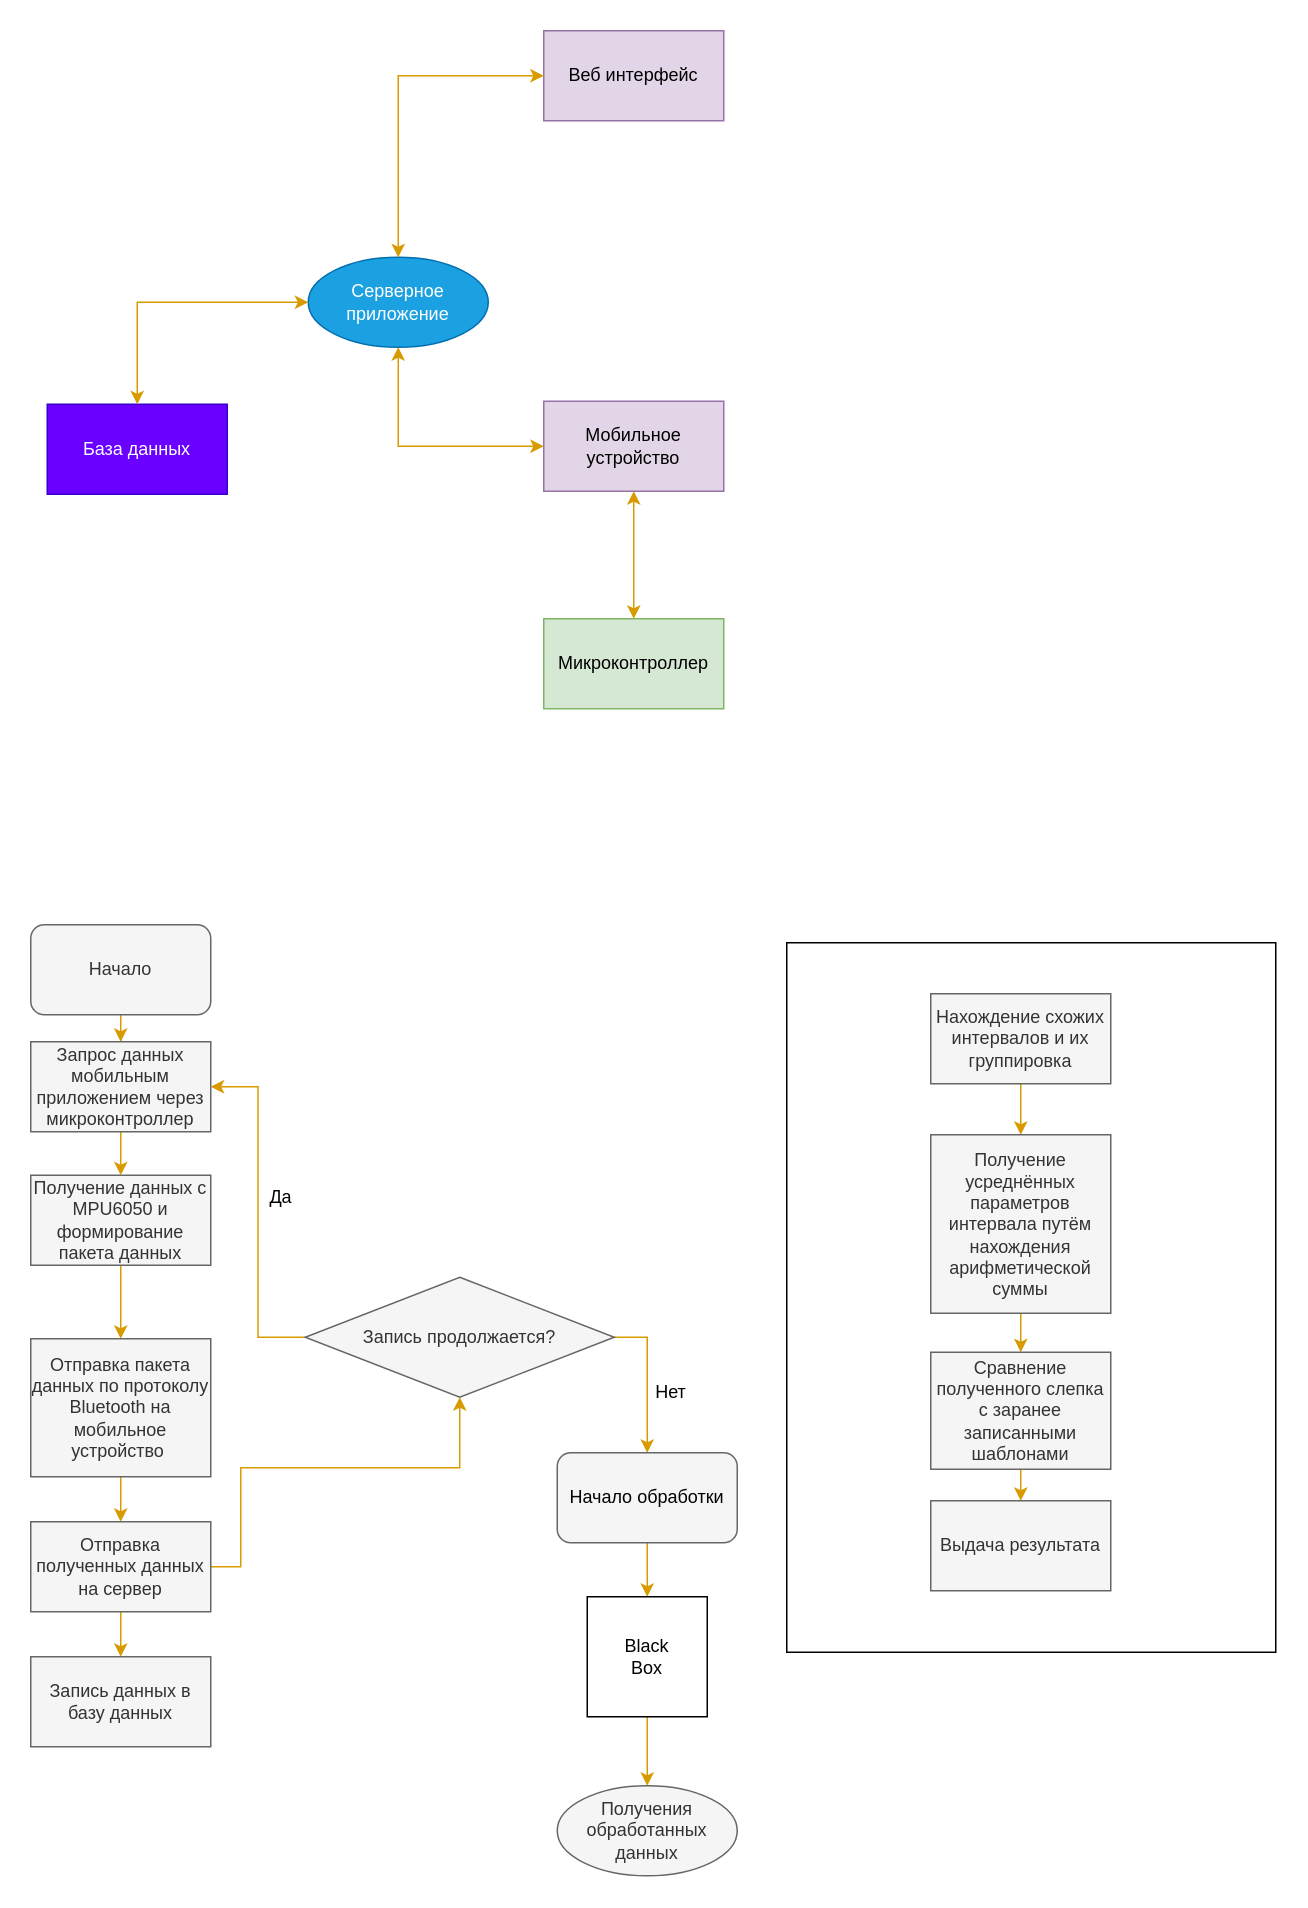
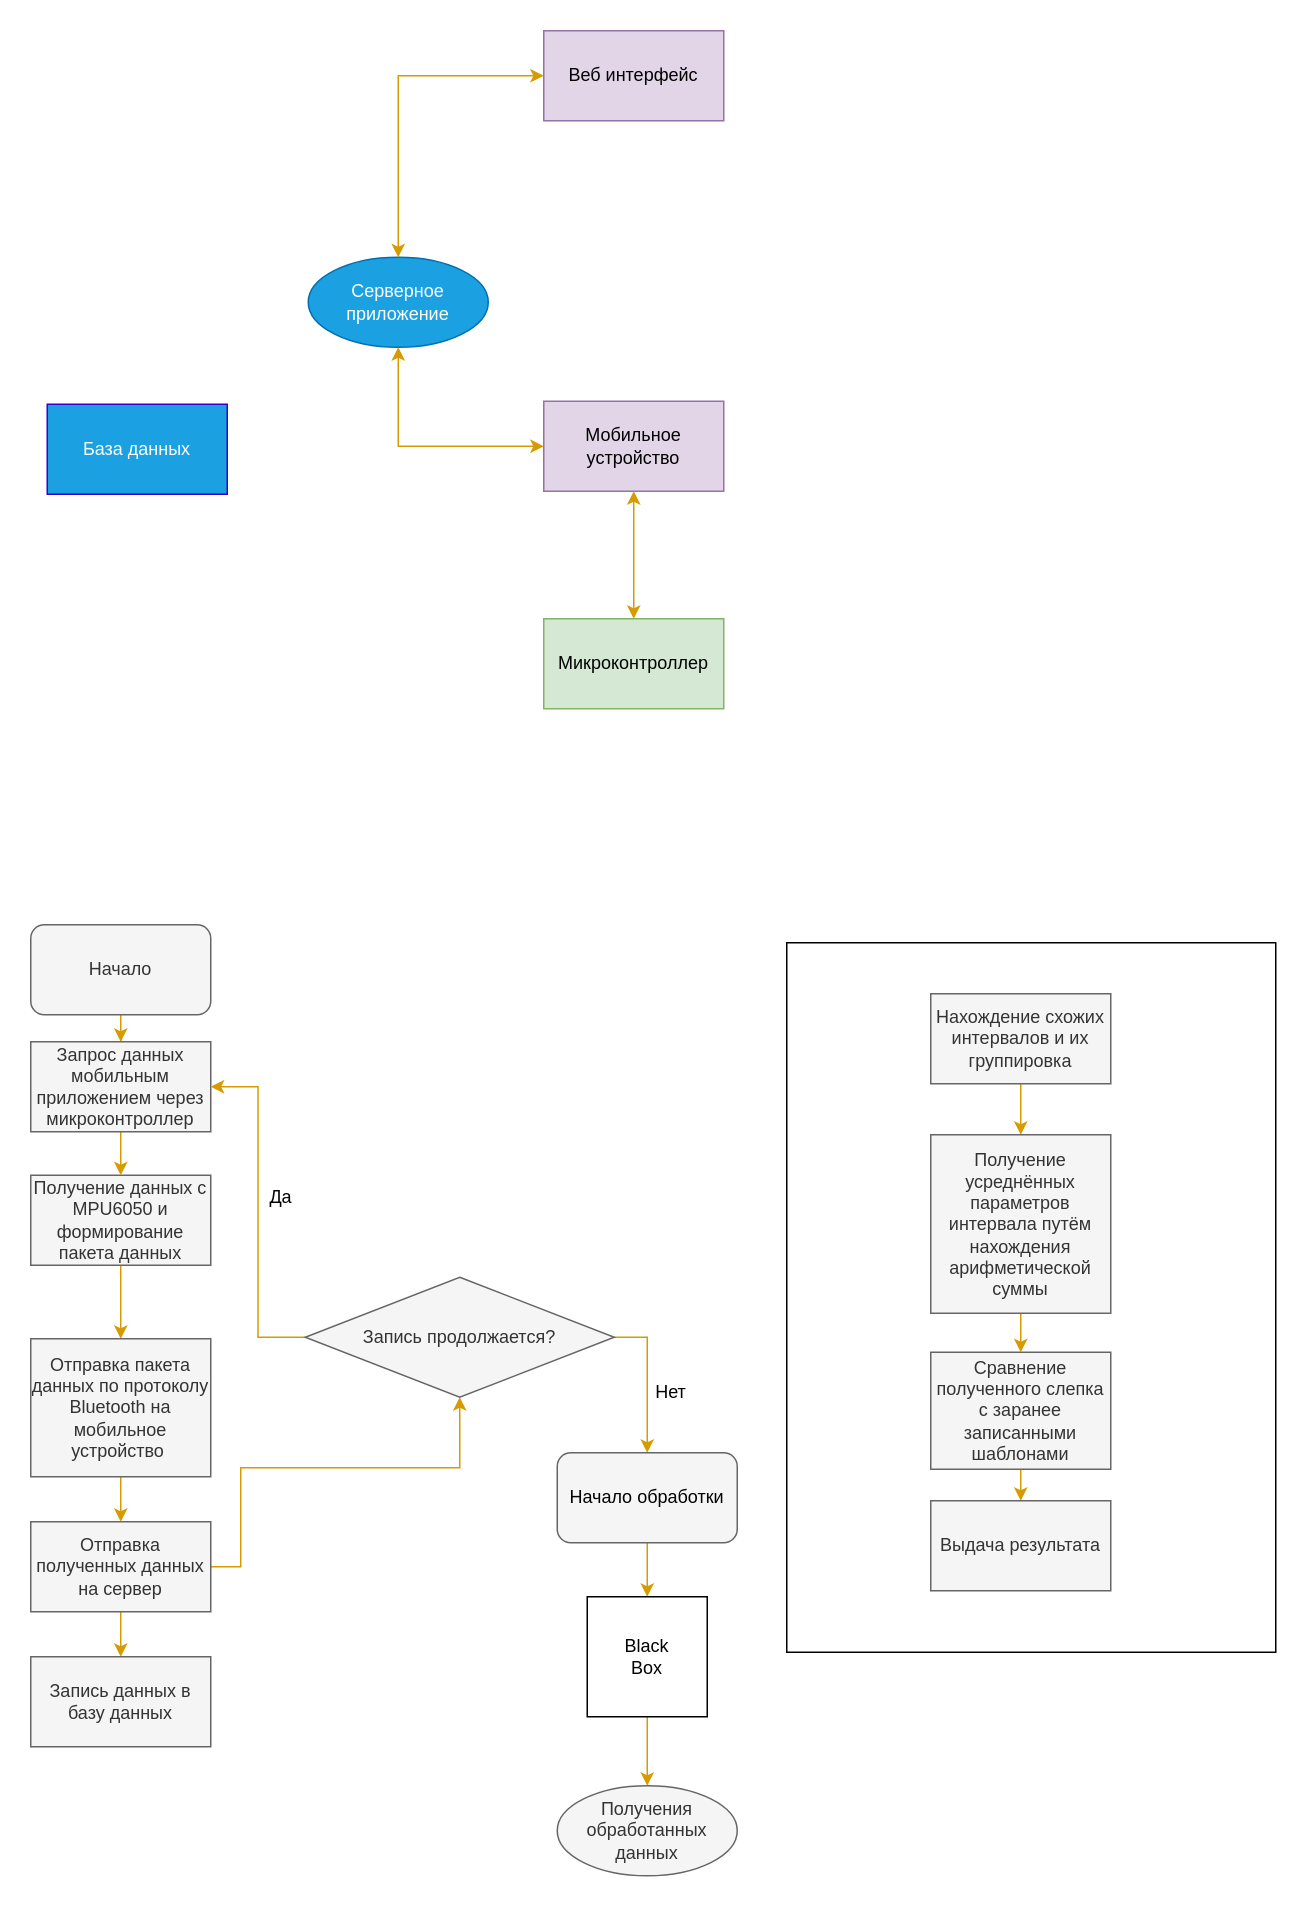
  <mxCell id="0" />
  <mxCell id="1" parent="0" />
- <mxCell id="2" value="База данных" style="rounded=0;whiteSpace=wrap;html=1;fillColor=#6a00ff;fontColor=#ffffff;strokeColor=#3700CC;" parent="1" vertex="1"><mxGeometry x="31" y="269" width="120" height="60" as="geometry" /></mxCell>
+ <mxCell id="2" value="База данных" style="rounded=0;whiteSpace=wrap;html=1;fillColor=#1ba1e2;fontColor=#ffffff;strokeColor=#3700CC;" parent="1" vertex="1"><mxGeometry x="31" y="269" width="120" height="60" as="geometry" /></mxCell>
  <mxCell id="3" value="Серверное приложение" style="ellipse;whiteSpace=wrap;html=1;fillColor=#1ba1e2;fontColor=#ffffff;strokeColor=#006EAF;" parent="1" vertex="1"><mxGeometry x="205" y="171" width="120" height="60" as="geometry" /></mxCell>
- <mxCell id="4" value="" style="endArrow=classic;startArrow=classic;html=1;rounded=0;entryX=0;entryY=0.5;entryDx=0;entryDy=0;exitX=0.5;exitY=0;exitDx=0;exitDy=0;fillColor=#ffe6cc;strokeColor=#d79b00;" parent="1" source="2" target="3" edge="1"><mxGeometry width="50" height="50" relative="1" as="geometry"><mxPoint x="37" y="221" as="sourcePoint" /><mxPoint x="87" y="171" as="targetPoint" /><Array as="points"><mxPoint x="91" y="201" /></Array></mxGeometry></mxCell>
  <mxCell id="5" value="&lt;font color=&quot;#000000&quot;&gt;Веб интерфейс&lt;/font&gt;" style="rounded=0;whiteSpace=wrap;html=1;fillColor=#e1d5e7;strokeColor=#9673a6;" parent="1" vertex="1"><mxGeometry x="362" y="20" width="120" height="60" as="geometry" /></mxCell>
  <mxCell id="6" value="&lt;font color=&quot;#000000&quot;&gt;Мобильное устройство&lt;/font&gt;" style="rounded=0;whiteSpace=wrap;html=1;fillColor=#e1d5e7;strokeColor=#9673a6;" parent="1" vertex="1"><mxGeometry x="362" y="267" width="120" height="60" as="geometry" /></mxCell>
  <mxCell id="7" value="" style="endArrow=classic;startArrow=classic;html=1;rounded=0;entryX=0;entryY=0.5;entryDx=0;entryDy=0;exitX=0.5;exitY=0;exitDx=0;exitDy=0;fillColor=#ffe6cc;strokeColor=#d79b00;" parent="1" source="3" target="5" edge="1"><mxGeometry width="50" height="50" relative="1" as="geometry"><mxPoint x="180" y="71" as="sourcePoint" /><mxPoint x="294" y="3" as="targetPoint" /><Array as="points"><mxPoint x="265" y="50" /></Array></mxGeometry></mxCell>
  <mxCell id="8" value="" style="endArrow=classic;startArrow=classic;html=1;rounded=0;entryX=0;entryY=0.5;entryDx=0;entryDy=0;exitX=0.5;exitY=1;exitDx=0;exitDy=0;fillColor=#ffe6cc;strokeColor=#d79b00;" parent="1" source="3" target="6" edge="1"><mxGeometry width="50" height="50" relative="1" as="geometry"><mxPoint x="227" y="397" as="sourcePoint" /><mxPoint x="341" y="329" as="targetPoint" /><Array as="points"><mxPoint x="265" y="297" /></Array></mxGeometry></mxCell>
  <mxCell id="9" value="&lt;font color=&quot;#000000&quot;&gt;Микроконтроллер&lt;/font&gt;" style="rounded=0;whiteSpace=wrap;html=1;fillColor=#d5e8d4;strokeColor=#82b366;" parent="1" vertex="1"><mxGeometry x="362" y="412" width="120" height="60" as="geometry" /></mxCell>
  <mxCell id="10" value="" style="endArrow=classic;startArrow=classic;html=1;rounded=0;entryX=0.5;entryY=0;entryDx=0;entryDy=0;exitX=0.5;exitY=1;exitDx=0;exitDy=0;fillColor=#ffe6cc;strokeColor=#d79b00;" parent="1" source="6" target="9" edge="1"><mxGeometry width="50" height="50" relative="1" as="geometry"><mxPoint x="241" y="329" as="sourcePoint" /><mxPoint x="338" y="395" as="targetPoint" /><Array as="points" /></mxGeometry></mxCell>
  <mxCell id="11" style="edgeStyle=orthogonalEdgeStyle;rounded=0;orthogonalLoop=1;jettySize=auto;html=1;entryX=0.5;entryY=0;entryDx=0;entryDy=0;fillColor=#ffe6cc;strokeColor=#d79b00;" edge="1" parent="1" source="12" target="22"><mxGeometry relative="1" as="geometry" /></mxCell>
  <mxCell id="12" value="Начало" style="rounded=1;whiteSpace=wrap;html=1;fillColor=#f5f5f5;fontColor=#333333;strokeColor=#666666;" vertex="1" parent="1"><mxGeometry x="20" y="616" width="120" height="60" as="geometry" /></mxCell>
  <mxCell id="13" style="edgeStyle=orthogonalEdgeStyle;rounded=0;orthogonalLoop=1;jettySize=auto;html=1;fillColor=#ffe6cc;strokeColor=#d79b00;" edge="1" parent="1" source="14" target="16"><mxGeometry relative="1" as="geometry" /></mxCell>
  <mxCell id="14" value="Получение данных с MPU6050 и формирование пакета данных" style="rounded=0;whiteSpace=wrap;html=1;fillColor=#f5f5f5;fontColor=#333333;strokeColor=#666666;" vertex="1" parent="1"><mxGeometry x="20" y="783" width="120" height="60" as="geometry" /></mxCell>
  <mxCell id="15" style="edgeStyle=orthogonalEdgeStyle;rounded=0;orthogonalLoop=1;jettySize=auto;html=1;entryX=0.5;entryY=0;entryDx=0;entryDy=0;fillColor=#ffe6cc;strokeColor=#d79b00;" edge="1" parent="1" source="16" target="19"><mxGeometry relative="1" as="geometry" /></mxCell>
  <mxCell id="16" value="Отправка пакета данных по протоколу Bluetooth на мобильное устройство&amp;nbsp;" style="rounded=0;whiteSpace=wrap;html=1;fillColor=#f5f5f5;fontColor=#333333;strokeColor=#666666;" vertex="1" parent="1"><mxGeometry x="20" y="892" width="120" height="92" as="geometry" /></mxCell>
  <mxCell id="17" style="edgeStyle=orthogonalEdgeStyle;rounded=0;orthogonalLoop=1;jettySize=auto;html=1;entryX=0.5;entryY=0;entryDx=0;entryDy=0;fillColor=#ffe6cc;strokeColor=#d79b00;" edge="1" parent="1" source="19" target="20"><mxGeometry relative="1" as="geometry" /></mxCell>
  <mxCell id="18" style="edgeStyle=orthogonalEdgeStyle;rounded=0;orthogonalLoop=1;jettySize=auto;html=1;entryX=0.5;entryY=1;entryDx=0;entryDy=0;fillColor=#ffe6cc;strokeColor=#d79b00;" edge="1" parent="1" source="19" target="25"><mxGeometry relative="1" as="geometry"><Array as="points"><mxPoint x="160" y="1044" /><mxPoint x="160" y="978" /><mxPoint x="306" y="978" /></Array></mxGeometry></mxCell>
  <mxCell id="19" value="Отправка полученных данных на сервер" style="rounded=0;whiteSpace=wrap;html=1;fillColor=#f5f5f5;fontColor=#333333;strokeColor=#666666;" vertex="1" parent="1"><mxGeometry x="20" y="1014" width="120" height="60" as="geometry" /></mxCell>
  <mxCell id="20" value="Запись данных в базу данных" style="rounded=0;whiteSpace=wrap;html=1;fillColor=#f5f5f5;fontColor=#333333;strokeColor=#666666;" vertex="1" parent="1"><mxGeometry x="20" y="1104" width="120" height="60" as="geometry" /></mxCell>
  <mxCell id="21" style="edgeStyle=orthogonalEdgeStyle;rounded=0;orthogonalLoop=1;jettySize=auto;html=1;entryX=0.5;entryY=0;entryDx=0;entryDy=0;fillColor=#ffe6cc;strokeColor=#d79b00;" edge="1" parent="1" source="22" target="14"><mxGeometry relative="1" as="geometry" /></mxCell>
  <mxCell id="22" value="Запрос данных мобильным приложением через микроконтроллер" style="rounded=0;whiteSpace=wrap;html=1;fillColor=#f5f5f5;fontColor=#333333;strokeColor=#666666;" vertex="1" parent="1"><mxGeometry x="20" y="694" width="120" height="60" as="geometry" /></mxCell>
  <mxCell id="23" style="edgeStyle=orthogonalEdgeStyle;rounded=0;orthogonalLoop=1;jettySize=auto;html=1;entryX=1;entryY=0.5;entryDx=0;entryDy=0;fillColor=#ffe6cc;strokeColor=#d79b00;" edge="1" parent="1" source="25" target="22"><mxGeometry relative="1" as="geometry" /></mxCell>
  <mxCell id="24" style="edgeStyle=orthogonalEdgeStyle;rounded=0;orthogonalLoop=1;jettySize=auto;html=1;fillColor=#ffe6cc;strokeColor=#d79b00;entryX=0.5;entryY=0;entryDx=0;entryDy=0;" edge="1" parent="1" source="25" target="29"><mxGeometry relative="1" as="geometry"><mxPoint x="405" y="943" as="targetPoint" /><Array as="points"><mxPoint x="431" y="891" /></Array></mxGeometry></mxCell>
  <mxCell id="25" value="Запись продолжается?" style="rhombus;whiteSpace=wrap;html=1;fillColor=#f5f5f5;fontColor=#333333;strokeColor=#666666;" vertex="1" parent="1"><mxGeometry x="203" y="851" width="206" height="80" as="geometry" /></mxCell>
  <mxCell id="26" value="&lt;font color=&quot;#000000&quot;&gt;Нет&lt;/font&gt;" style="text;html=1;strokeColor=none;fillColor=none;align=center;verticalAlign=middle;whiteSpace=wrap;rounded=0;" vertex="1" parent="1"><mxGeometry x="417" y="913" width="60" height="30" as="geometry" /></mxCell>
  <mxCell id="27" value="&lt;font color=&quot;#000000&quot;&gt;Да&lt;/font&gt;" style="text;html=1;strokeColor=none;fillColor=none;align=center;verticalAlign=middle;whiteSpace=wrap;rounded=0;" vertex="1" parent="1"><mxGeometry x="157" y="783" width="60" height="30" as="geometry" /></mxCell>
  <mxCell id="28" style="edgeStyle=orthogonalEdgeStyle;rounded=0;orthogonalLoop=1;jettySize=auto;html=1;fillColor=#ffe6cc;strokeColor=#d79b00;" edge="1" parent="1" source="29" target="31"><mxGeometry relative="1" as="geometry"><mxPoint x="431" y="1104.5" as="targetPoint" /></mxGeometry></mxCell>
  <mxCell id="29" value="&lt;font color=&quot;#000000&quot;&gt;Начало обработки&lt;/font&gt;" style="rounded=1;whiteSpace=wrap;html=1;fillColor=#f5f5f5;fontColor=#333333;strokeColor=#666666;" vertex="1" parent="1"><mxGeometry x="371" y="968" width="120" height="60" as="geometry" /></mxCell>
  <mxCell id="30" style="edgeStyle=orthogonalEdgeStyle;rounded=0;orthogonalLoop=1;jettySize=auto;html=1;fillColor=#ffe6cc;strokeColor=#d79b00;entryX=0.5;entryY=0;entryDx=0;entryDy=0;" edge="1" parent="1" source="31" target="32"><mxGeometry relative="1" as="geometry"><mxPoint x="431" y="1182.455" as="targetPoint" /></mxGeometry></mxCell>
  <mxCell id="31" value="Black&lt;br&gt;Box" style="whiteSpace=wrap;html=1;aspect=fixed;" vertex="1" parent="1"><mxGeometry x="391" y="1064" width="80" height="80" as="geometry" /></mxCell>
  <mxCell id="32" value="Получения обработанных данных" style="ellipse;whiteSpace=wrap;html=1;fillColor=#f5f5f5;fontColor=#333333;strokeColor=#666666;" vertex="1" parent="1"><mxGeometry x="371" y="1190" width="120" height="60" as="geometry" /></mxCell>
  <mxCell id="33" value="" style="rounded=0;whiteSpace=wrap;html=1;" vertex="1" parent="1"><mxGeometry x="524" y="628" width="326" height="473" as="geometry" /></mxCell>
  <mxCell id="34" style="edgeStyle=orthogonalEdgeStyle;rounded=0;orthogonalLoop=1;jettySize=auto;html=1;entryX=0.5;entryY=0;entryDx=0;entryDy=0;fillColor=#ffe6cc;strokeColor=#d79b00;" edge="1" parent="1" source="35" target="37"><mxGeometry relative="1" as="geometry" /></mxCell>
  <mxCell id="35" value="Нахождение схожих интервалов и их группировка" style="rounded=0;whiteSpace=wrap;html=1;fillColor=#f5f5f5;fontColor=#333333;strokeColor=#666666;" vertex="1" parent="1"><mxGeometry x="620" y="662" width="120" height="60" as="geometry" /></mxCell>
  <mxCell id="36" style="edgeStyle=orthogonalEdgeStyle;rounded=0;orthogonalLoop=1;jettySize=auto;html=1;entryX=0.5;entryY=0;entryDx=0;entryDy=0;fillColor=#ffe6cc;strokeColor=#d79b00;" edge="1" parent="1" source="37" target="39"><mxGeometry relative="1" as="geometry" /></mxCell>
  <mxCell id="37" value="Получение усреднённых параметров интервала путём нахождения арифметической суммы" style="rounded=0;whiteSpace=wrap;html=1;fillColor=#f5f5f5;fontColor=#333333;strokeColor=#666666;" vertex="1" parent="1"><mxGeometry x="620" y="756" width="120" height="119" as="geometry" /></mxCell>
  <mxCell id="38" style="edgeStyle=orthogonalEdgeStyle;rounded=0;orthogonalLoop=1;jettySize=auto;html=1;entryX=0.5;entryY=0;entryDx=0;entryDy=0;fillColor=#ffe6cc;strokeColor=#d79b00;" edge="1" parent="1" source="39" target="40"><mxGeometry relative="1" as="geometry" /></mxCell>
  <mxCell id="39" value="Сравнение полученного слепка с заранее записанными шаблонами" style="rounded=0;whiteSpace=wrap;html=1;fillColor=#f5f5f5;fontColor=#333333;strokeColor=#666666;" vertex="1" parent="1"><mxGeometry x="620" y="901" width="120" height="78" as="geometry" /></mxCell>
  <mxCell id="40" value="Выдача результата" style="rounded=0;whiteSpace=wrap;html=1;fillColor=#f5f5f5;fontColor=#333333;strokeColor=#666666;" vertex="1" parent="1"><mxGeometry x="620" y="1000" width="120" height="60" as="geometry" /></mxCell>
